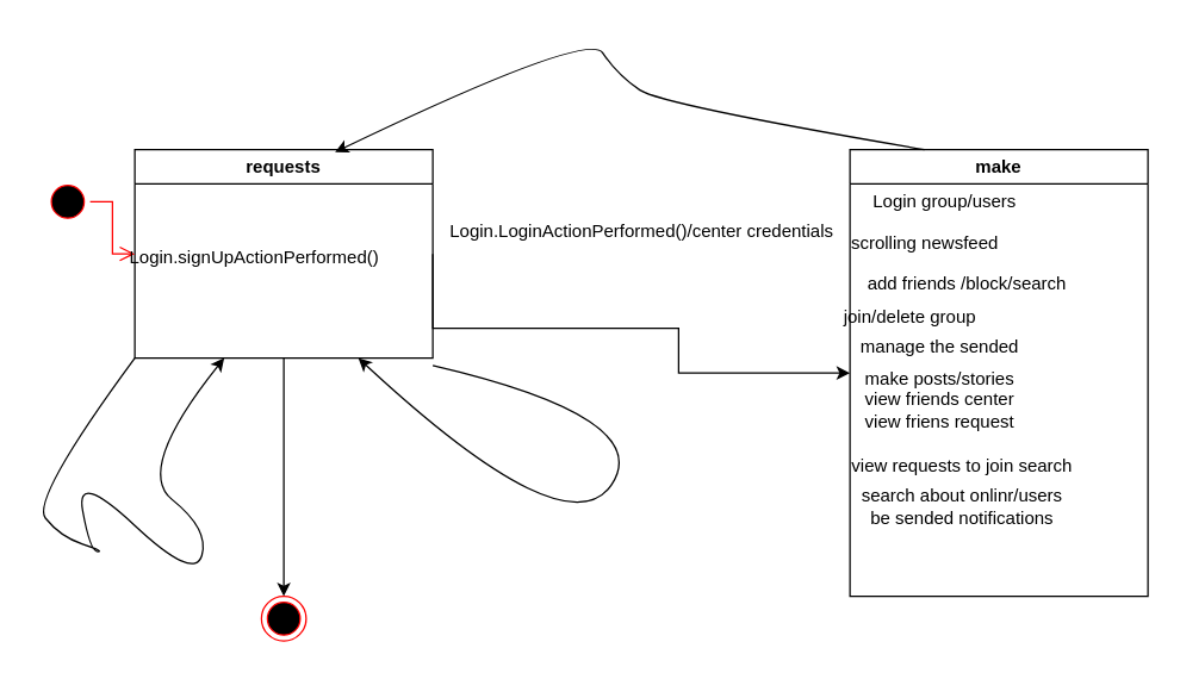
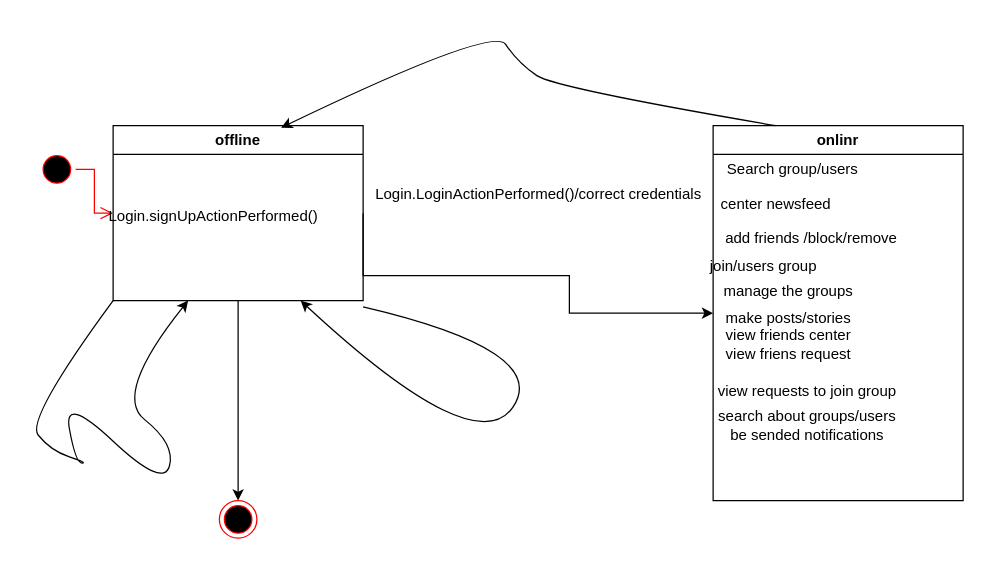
  <mxCell id="0" />
  <mxCell id="1" parent="0" />
  <mxCell id="2" style="edgeStyle=orthogonalEdgeStyle;rounded=0;orthogonalLoop=1;jettySize=auto;html=1;exitX=1;exitY=0.5;exitDx=0;exitDy=0;entryX=0;entryY=0.5;entryDx=0;entryDy=0;" edge="1" parent="1" source="4" target="5"><mxGeometry relative="1" as="geometry"><Array as="points"><mxPoint x="290" y="220" /><mxPoint x="455" y="220" /><mxPoint x="455" y="250" /></Array></mxGeometry></mxCell>
  <mxCell id="3" style="edgeStyle=orthogonalEdgeStyle;rounded=0;orthogonalLoop=1;jettySize=auto;html=1;exitX=0.5;exitY=1;exitDx=0;exitDy=0;entryX=0.5;entryY=0;entryDx=0;entryDy=0;" edge="1" parent="1" source="4" target="16"><mxGeometry relative="1" as="geometry" /></mxCell>
- <mxCell id="4" value="requests" style="swimlane;whiteSpace=wrap;html=1;" vertex="1" parent="1"><mxGeometry x="90" y="100" width="200" height="140" as="geometry" /></mxCell>
- <mxCell id="5" value="make" style="swimlane;whiteSpace=wrap;html=1;" vertex="1" parent="1"><mxGeometry x="570" y="100" width="200" height="300" as="geometry" /></mxCell>
- <mxCell id="6" value="Login group/users&amp;nbsp;" style="text;html=1;align=center;verticalAlign=middle;resizable=0;points=[];autosize=1;strokeColor=none;fillColor=none;" vertex="1" parent="5"><mxGeometry y="20" width="130" height="30" as="geometry" /></mxCell>
- <mxCell id="7" value="add friends /block/search&amp;nbsp;" style="text;html=1;align=center;verticalAlign=middle;resizable=0;points=[];autosize=1;strokeColor=none;fillColor=none;" vertex="1" parent="5"><mxGeometry y="75" width="160" height="30" as="geometry" /></mxCell>
- <mxCell id="8" value="manage the sended&lt;div&gt;&lt;br&gt;&lt;/div&gt;" style="text;html=1;align=center;verticalAlign=middle;resizable=0;points=[];autosize=1;strokeColor=none;fillColor=none;" vertex="1" parent="5"><mxGeometry x="-5" y="120" width="130" height="40" as="geometry" /></mxCell>
+ <mxCell id="4" value="offline" style="swimlane;whiteSpace=wrap;html=1;" vertex="1" parent="1"><mxGeometry x="90" y="100" width="200" height="140" as="geometry" /></mxCell>
+ <mxCell id="5" value="onlinr" style="swimlane;whiteSpace=wrap;html=1;" vertex="1" parent="1"><mxGeometry x="570" y="100" width="200" height="300" as="geometry" /></mxCell>
+ <mxCell id="6" value="Search group/users&amp;nbsp;" style="text;html=1;align=center;verticalAlign=middle;resizable=0;points=[];autosize=1;strokeColor=none;fillColor=none;" vertex="1" parent="5"><mxGeometry y="20" width="130" height="30" as="geometry" /></mxCell>
+ <mxCell id="7" value="add friends /block/remove&amp;nbsp;" style="text;html=1;align=center;verticalAlign=middle;resizable=0;points=[];autosize=1;strokeColor=none;fillColor=none;" vertex="1" parent="5"><mxGeometry y="75" width="160" height="30" as="geometry" /></mxCell>
+ <mxCell id="8" value="manage the groups&lt;div&gt;&lt;br&gt;&lt;/div&gt;" style="text;html=1;align=center;verticalAlign=middle;resizable=0;points=[];autosize=1;strokeColor=none;fillColor=none;" vertex="1" parent="5"><mxGeometry x="-5" y="120" width="130" height="40" as="geometry" /></mxCell>
  <mxCell id="9" value="make posts/stories&lt;div&gt;view friends center&lt;/div&gt;&lt;div&gt;view friens request&lt;/div&gt;&lt;div&gt;&lt;br&gt;&lt;/div&gt;" style="text;html=1;align=center;verticalAlign=middle;resizable=0;points=[];autosize=1;strokeColor=none;fillColor=none;" vertex="1" parent="5"><mxGeometry y="140" width="120" height="70" as="geometry" /></mxCell>
- <mxCell id="10" value="view requests to join search&lt;div&gt;&lt;br&gt;&lt;/div&gt;" style="text;html=1;align=center;verticalAlign=middle;resizable=0;points=[];autosize=1;strokeColor=none;fillColor=none;" vertex="1" parent="5"><mxGeometry x="-10" y="200" width="170" height="40" as="geometry" /></mxCell>
- <mxCell id="11" value="search about onlinr/users&lt;div&gt;be sended notifications&lt;/div&gt;" style="text;html=1;align=center;verticalAlign=middle;resizable=0;points=[];autosize=1;strokeColor=none;fillColor=none;" vertex="1" parent="5"><mxGeometry x="-10" y="220" width="170" height="40" as="geometry" /></mxCell>
+ <mxCell id="10" value="view requests to join group&lt;div&gt;&lt;br&gt;&lt;/div&gt;" style="text;html=1;align=center;verticalAlign=middle;resizable=0;points=[];autosize=1;strokeColor=none;fillColor=none;" vertex="1" parent="5"><mxGeometry x="-10" y="200" width="170" height="40" as="geometry" /></mxCell>
+ <mxCell id="11" value="search about groups/users&lt;div&gt;be sended notifications&lt;/div&gt;" style="text;html=1;align=center;verticalAlign=middle;resizable=0;points=[];autosize=1;strokeColor=none;fillColor=none;" vertex="1" parent="5"><mxGeometry x="-10" y="220" width="170" height="40" as="geometry" /></mxCell>
  <mxCell id="12" value="" style="curved=1;endArrow=classic;html=1;rounded=0;exitX=1;exitY=0.75;exitDx=0;exitDy=0;entryX=0.75;entryY=1;entryDx=0;entryDy=0;" edge="1" parent="1" target="4"><mxGeometry width="50" height="50" relative="1" as="geometry"><mxPoint x="290" y="245" as="sourcePoint" /><mxPoint x="190" y="290" as="targetPoint" /><Array as="points"><mxPoint x="440" y="280" /><mxPoint x="380" y="370" /></Array></mxGeometry></mxCell>
  <mxCell id="13" value="" style="curved=1;endArrow=classic;html=1;rounded=0;exitX=0;exitY=0.75;exitDx=0;exitDy=0;" edge="1" parent="1"><mxGeometry width="50" height="50" relative="1" as="geometry"><mxPoint x="90" y="240" as="sourcePoint" /><mxPoint x="150" y="240" as="targetPoint" /><Array as="points"><mxPoint x="20" y="335" /><mxPoint x="40" y="360" /><mxPoint x="70" y="370" /><mxPoint x="60" y="370" /><mxPoint x="50" y="315" /><mxPoint x="130" y="390" /><mxPoint x="140" y="355" /><mxPoint x="90" y="315" /></Array></mxGeometry></mxCell>
  <mxCell id="14" value="" style="ellipse;html=1;shape=startState;fillColor=#000000;strokeColor=#ff0000;" vertex="1" parent="1"><mxGeometry x="30" y="120" width="30" height="30" as="geometry" /></mxCell>
  <mxCell id="15" value="" style="edgeStyle=orthogonalEdgeStyle;html=1;verticalAlign=bottom;endArrow=open;endSize=8;strokeColor=#ff0000;rounded=0;entryX=0;entryY=0.5;entryDx=0;entryDy=0;" edge="1" source="14" parent="1" target="4"><mxGeometry relative="1" as="geometry"><mxPoint x="45" y="210" as="targetPoint" /></mxGeometry></mxCell>
  <mxCell id="16" value="" style="ellipse;html=1;shape=endState;fillColor=#000000;strokeColor=#ff0000;" vertex="1" parent="1"><mxGeometry x="175" y="400" width="30" height="30" as="geometry" /></mxCell>
- <mxCell id="17" value="Login.LoginActionPerformed()/center credentials" style="text;html=1;align=center;verticalAlign=middle;resizable=0;points=[];autosize=1;strokeColor=none;fillColor=none;" vertex="1" parent="1"><mxGeometry x="290" y="140" width="280" height="30" as="geometry" /></mxCell>
+ <mxCell id="17" value="Login.LoginActionPerformed()/correct credentials" style="text;html=1;align=center;verticalAlign=middle;resizable=0;points=[];autosize=1;strokeColor=none;fillColor=none;" vertex="1" parent="1"><mxGeometry x="290" y="140" width="280" height="30" as="geometry" /></mxCell>
  <mxCell id="18" value="" style="curved=1;endArrow=classic;html=1;rounded=0;exitX=0.25;exitY=0;exitDx=0;exitDy=0;entryX=0.672;entryY=0.012;entryDx=0;entryDy=0;entryPerimeter=0;" edge="1" parent="1" source="5" target="4"><mxGeometry width="50" height="50" relative="1" as="geometry"><mxPoint x="384" y="60" as="sourcePoint" /><mxPoint x="444" y="20" as="targetPoint" /><Array as="points"><mxPoint x="444" y="70" /><mxPoint x="414" y="50" /><mxPoint x="394" y="20" /></Array></mxGeometry></mxCell>
- <mxCell id="19" value="scrolling newsfeed" style="text;html=1;align=center;verticalAlign=middle;resizable=0;points=[];autosize=1;strokeColor=none;fillColor=none;" vertex="1" parent="1"><mxGeometry x="560" y="148" width="120" height="30" as="geometry" /></mxCell>
- <mxCell id="20" value="join/delete group" style="text;html=1;align=center;verticalAlign=middle;resizable=0;points=[];autosize=1;strokeColor=none;fillColor=none;" vertex="1" parent="1"><mxGeometry x="555" y="198" width="110" height="30" as="geometry" /></mxCell>
+ <mxCell id="19" value="center newsfeed" style="text;html=1;align=center;verticalAlign=middle;resizable=0;points=[];autosize=1;strokeColor=none;fillColor=none;" vertex="1" parent="1"><mxGeometry x="560" y="148" width="120" height="30" as="geometry" /></mxCell>
+ <mxCell id="20" value="join/users group" style="text;html=1;align=center;verticalAlign=middle;resizable=0;points=[];autosize=1;strokeColor=none;fillColor=none;" vertex="1" parent="1"><mxGeometry x="555" y="198" width="110" height="30" as="geometry" /></mxCell>
  <mxCell id="21" value="Login.signUpActionPerformed()" style="text;html=1;align=center;verticalAlign=middle;resizable=0;points=[];autosize=1;strokeColor=none;fillColor=none;" vertex="1" parent="1"><mxGeometry x="75" y="158" width="190" height="30" as="geometry" /></mxCell>
